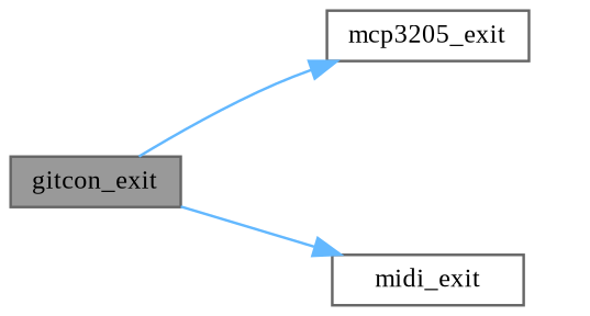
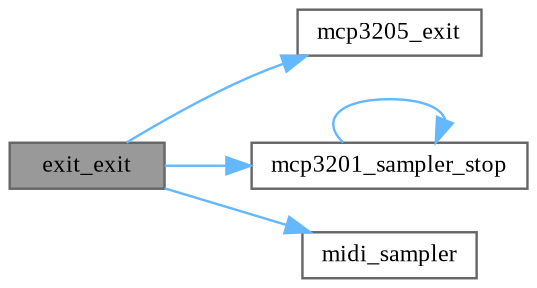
  digraph {
    fontname="Liberation Serif"
    rankdir=LR
    node [color=grey40 fillcolor=white fontname="Liberation Serif" fontsize=10 shape=box style=filled]
    edge [color=steelblue1 fontname="Liberation Serif" fontsize=10 labelfontname=Helvetica labelfontsize=10 style=solid]
-   n1 [color=gray40 fillcolor=grey60 fontcolor=black height=0.2 label=gitcon_exit width=0.4]
+   n1 [color=gray40 fillcolor=grey60 fontcolor=black height=0.2 label=exit_exit width=0.4]
    n2 [height=0.2 label=mcp3205_exit width=0.4]
-   n4 [height=0.2 label=midi_exit width=0.4]
+   n3 [height=0.2 label=mcp3201_sampler_stop width=0.4]
+   n4 [height=0.2 label=midi_sampler width=0.4]
    n1 -> n2
+   n1 -> n3
    n1 -> n4
+   n3 -> n3
  }
